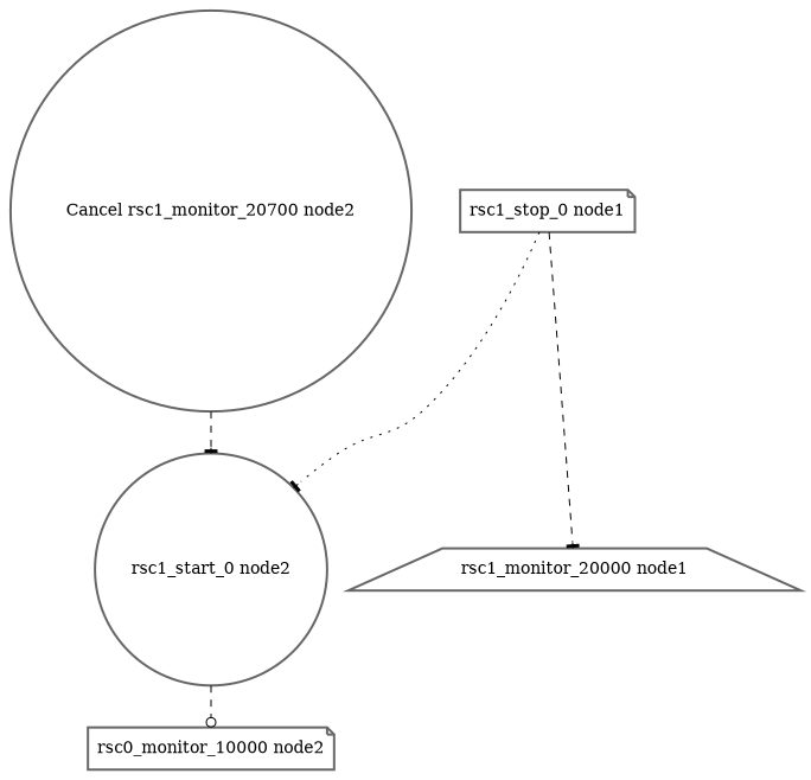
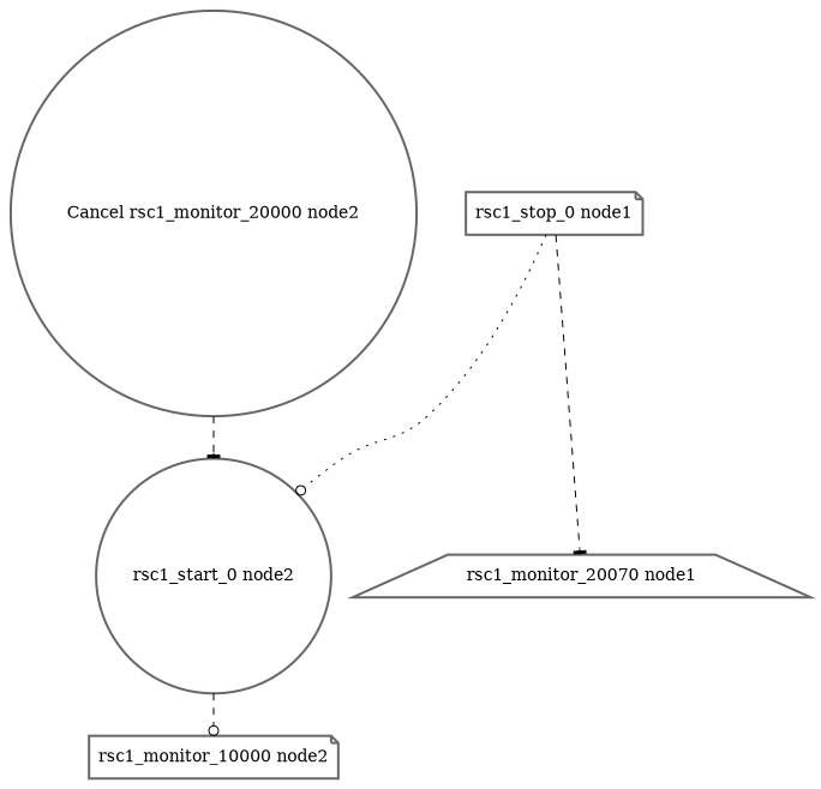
  digraph {
    node [color=gray40 fontcolor=black shape=circle style=bold]
    edge [arrowhead=tee style=dashed]
-   "Cancel rsc1_monitor_20000 node2" [label="Cancel rsc1_monitor_20700 node2"]
+   "Cancel rsc1_monitor_20000 node2"
    "rsc1_start_0 node2"
-   "rsc1_monitor_10000 node2" [shape=note label="rsc0_monitor_10000 node2"]
-   "rsc1_monitor_20000 node1" [shape=trapezium]
+   "rsc1_monitor_10000 node2" [shape=note]
+   "rsc1_monitor_20000 node1" [shape=trapezium label="rsc1_monitor_20070 node1"]
    "rsc1_stop_0 node1" [shape=note]
    "Cancel rsc1_monitor_20000 node2" -> "rsc1_start_0 node2"
    "rsc1_start_0 node2" -> "rsc1_monitor_10000 node2" [arrowhead=odot]
-   "rsc1_stop_0 node1" -> "rsc1_start_0 node2" [style=dotted]
+   "rsc1_stop_0 node1" -> "rsc1_start_0 node2" [arrowhead=odot style=dotted]
    "rsc1_stop_0 node1" -> "rsc1_monitor_20000 node1"
  }
